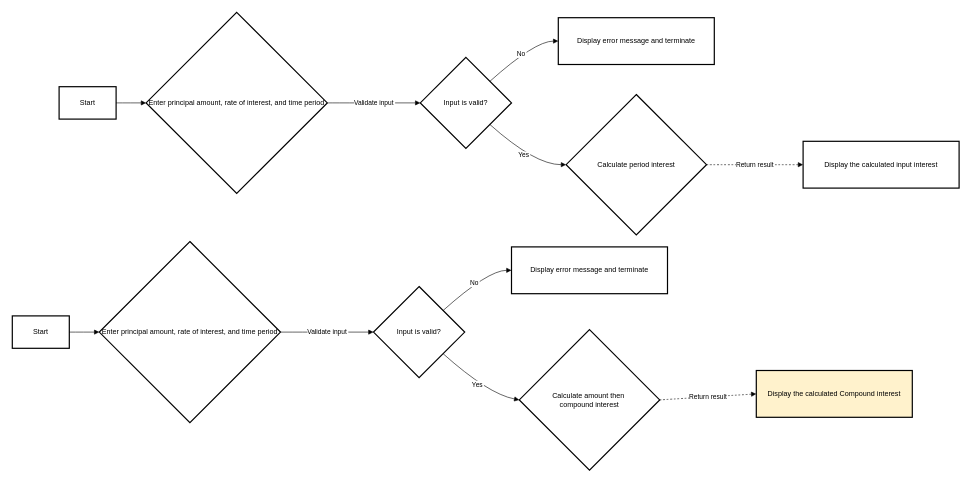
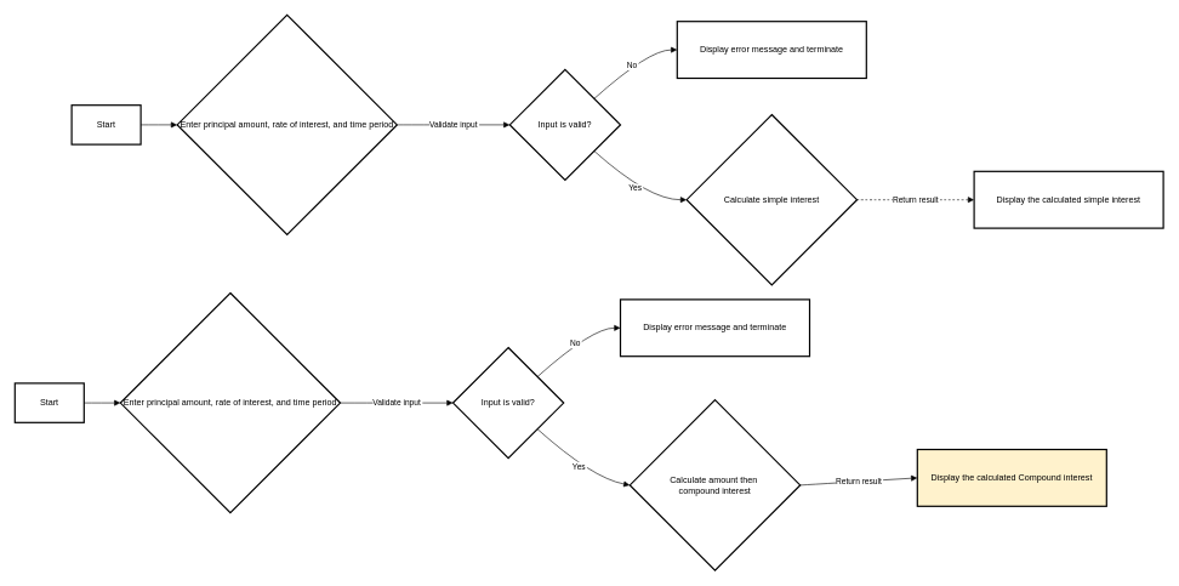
  <mxCell id="0" />
  <mxCell id="1" parent="0" />
  <mxCell id="2" value="Start" style="whiteSpace=wrap;strokeWidth=2;" parent="1" vertex="1"><mxGeometry x="98" y="144" width="95" height="54" as="geometry" /></mxCell>
  <mxCell id="3" value="Enter principal amount, rate of interest, and time period" style="rhombus;strokeWidth=2;whiteSpace=wrap;" parent="1" vertex="1"><mxGeometry x="243" y="20" width="302" height="302" as="geometry" /></mxCell>
  <mxCell id="4" value="Input is valid?" style="rhombus;strokeWidth=2;whiteSpace=wrap;" parent="1" vertex="1"><mxGeometry x="700" y="95" width="152" height="152" as="geometry" /></mxCell>
  <mxCell id="5" value="Display error message and terminate" style="whiteSpace=wrap;strokeWidth=2;" parent="1" vertex="1"><mxGeometry x="930" y="29" width="260" height="78" as="geometry" /></mxCell>
- <mxCell id="6" value="Calculate period interest" style="rhombus;strokeWidth=2;whiteSpace=wrap;" parent="1" vertex="1"><mxGeometry x="943" y="157" width="234" height="234" as="geometry" /></mxCell>
- <mxCell id="7" value="Display the calculated input interest" style="whiteSpace=wrap;strokeWidth=2;" parent="1" vertex="1"><mxGeometry x="1338" y="235" width="260" height="78" as="geometry" /></mxCell>
+ <mxCell id="6" value="Calculate simple interest" style="rhombus;strokeWidth=2;whiteSpace=wrap;" parent="1" vertex="1"><mxGeometry x="943" y="157" width="234" height="234" as="geometry" /></mxCell>
+ <mxCell id="7" value="Display the calculated simple interest" style="whiteSpace=wrap;strokeWidth=2;" parent="1" vertex="1"><mxGeometry x="1338" y="235" width="260" height="78" as="geometry" /></mxCell>
  <mxCell id="8" value="" style="curved=1;startArrow=none;endArrow=block;exitX=1;exitY=0.5;entryX=0;entryY=0.5;" parent="1" source="2" target="3" edge="1"><mxGeometry relative="1" as="geometry"><Array as="points" /></mxGeometry></mxCell>
  <mxCell id="9" value="Validate input" style="curved=1;startArrow=none;endArrow=block;exitX=1;exitY=0.5;entryX=0;entryY=0.5;" parent="1" source="3" target="4" edge="1"><mxGeometry relative="1" as="geometry"><Array as="points" /></mxGeometry></mxCell>
  <mxCell id="10" value="No" style="curved=1;startArrow=none;endArrow=block;exitX=1;exitY=0.05;entryX=0;entryY=0.5;" parent="1" source="4" target="5" edge="1"><mxGeometry relative="1" as="geometry"><Array as="points"><mxPoint x="891" y="68" /></Array></mxGeometry></mxCell>
  <mxCell id="11" value="Yes" style="curved=1;startArrow=none;endArrow=block;exitX=1;exitY=0.95;entryX=0;entryY=0.5;" parent="1" source="4" target="6" edge="1"><mxGeometry relative="1" as="geometry"><Array as="points"><mxPoint x="891" y="274" /></Array></mxGeometry></mxCell>
  <mxCell id="12" value="Return result" style="curved=1;startArrow=none;endArrow=block;exitX=1;exitY=0.5;entryX=0;entryY=0.5;dashed=1;" parent="1" source="6" target="7" edge="1"><mxGeometry relative="1" as="geometry"><Array as="points" /></mxGeometry></mxCell>
  <mxCell id="13" value="Start" style="whiteSpace=wrap;strokeWidth=2;" vertex="1" parent="1"><mxGeometry x="20" y="526" width="95" height="54" as="geometry" /></mxCell>
  <mxCell id="14" value="Enter principal amount, rate of interest, and time period" style="rhombus;strokeWidth=2;whiteSpace=wrap;" vertex="1" parent="1"><mxGeometry x="165" y="402" width="302" height="302" as="geometry" /></mxCell>
  <mxCell id="15" value="Input is valid?" style="rhombus;strokeWidth=2;whiteSpace=wrap;" vertex="1" parent="1"><mxGeometry x="622" y="477" width="152" height="152" as="geometry" /></mxCell>
  <mxCell id="16" value="Display error message and terminate" style="whiteSpace=wrap;strokeWidth=2;" vertex="1" parent="1"><mxGeometry x="852" y="411" width="260" height="78" as="geometry" /></mxCell>
  <mxCell id="17" value="Calculate amount then &#10;compound interest" style="rhombus;strokeWidth=2;whiteSpace=wrap;" vertex="1" parent="1"><mxGeometry x="865" y="549" width="234" height="234" as="geometry" /></mxCell>
  <mxCell id="18" value="Display the calculated Compound interest" style="whiteSpace=wrap;strokeWidth=2;fillColor=#fff2cc;" vertex="1" parent="1"><mxGeometry x="1260" y="617" width="260" height="78" as="geometry" /></mxCell>
  <mxCell id="19" value="" style="curved=1;startArrow=none;endArrow=block;exitX=1;exitY=0.5;entryX=0;entryY=0.5;" edge="1" parent="1" source="13" target="14"><mxGeometry relative="1" as="geometry"><Array as="points" /></mxGeometry></mxCell>
  <mxCell id="20" value="Validate input" style="curved=1;startArrow=none;endArrow=block;exitX=1;exitY=0.5;entryX=0;entryY=0.5;" edge="1" parent="1" source="14" target="15"><mxGeometry relative="1" as="geometry"><Array as="points" /></mxGeometry></mxCell>
  <mxCell id="21" value="No" style="curved=1;startArrow=none;endArrow=block;exitX=1;exitY=0.05;entryX=0;entryY=0.5;" edge="1" parent="1" source="15" target="16"><mxGeometry relative="1" as="geometry"><Array as="points"><mxPoint x="813" y="450" /></Array></mxGeometry></mxCell>
  <mxCell id="22" value="Yes" style="curved=1;startArrow=none;endArrow=block;exitX=1;exitY=0.95;entryX=0;entryY=0.5;" edge="1" parent="1" source="15" target="17"><mxGeometry relative="1" as="geometry"><Array as="points"><mxPoint x="813" y="656" /></Array></mxGeometry></mxCell>
- <mxCell id="23" value="Return result" style="curved=1;startArrow=none;endArrow=block;exitX=1;exitY=0.5;entryX=0;entryY=0.5;dashed=1;" edge="1" parent="1" source="17" target="18"><mxGeometry relative="1" as="geometry"><Array as="points" /></mxGeometry></mxCell>
+ <mxCell id="23" value="Return result" style="curved=1;startArrow=none;endArrow=block;exitX=1;exitY=0.5;entryX=0;entryY=0.5;" edge="1" parent="1" source="17" target="18"><mxGeometry relative="1" as="geometry"><Array as="points" /></mxGeometry></mxCell>
